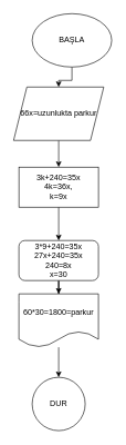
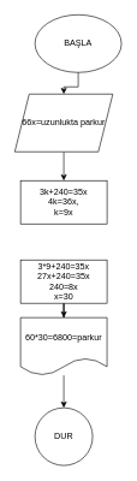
  <mxCell id="0" />
  <mxCell id="1" parent="0" />
  <mxCell id="2" value="DUR" style="ellipse;whiteSpace=wrap;html=1;aspect=fixed;" vertex="1" parent="1"><mxGeometry x="48" y="565" width="80" height="80" as="geometry" /></mxCell>
  <mxCell id="3" value="" style="edgeStyle=orthogonalEdgeStyle;rounded=0;orthogonalLoop=1;jettySize=auto;html=1;" edge="1" parent="1" source="4" target="6"><mxGeometry relative="1" as="geometry" /></mxCell>
  <mxCell id="4" value="BAŞLA" style="ellipse;whiteSpace=wrap;html=1;aspect=fixed;" vertex="1" parent="1"><mxGeometry x="48" y="20" width="120" height="80" as="geometry" /></mxCell>
  <mxCell id="5" value="" style="edgeStyle=orthogonalEdgeStyle;rounded=0;orthogonalLoop=1;jettySize=auto;html=1;" edge="1" parent="1" source="6" target="8"><mxGeometry relative="1" as="geometry" /></mxCell>
  <mxCell id="6" value="66x=uzunlukta parkur" style="shape=parallelogram;perimeter=parallelogramPerimeter;whiteSpace=wrap;html=1;fixedSize=1;" vertex="1" parent="1"><mxGeometry x="20" y="130" width="136" height="80" as="geometry" /></mxCell>
- <mxCell id="7" value="" style="edgeStyle=orthogonalEdgeStyle;rounded=0;orthogonalLoop=1;jettySize=auto;html=1;" edge="1" parent="1" source="8" target="10"><mxGeometry relative="1" as="geometry" /></mxCell>
  <mxCell id="8" value="3k+240=35x&lt;br&gt;4k=36x,&lt;br&gt;k=9x" style="rounded=0;whiteSpace=wrap;html=1;" vertex="1" parent="1"><mxGeometry x="28" y="250" width="120" height="60" as="geometry" /></mxCell>
  <mxCell id="9" value="" style="edgeStyle=orthogonalEdgeStyle;rounded=0;orthogonalLoop=1;jettySize=auto;html=1;" edge="1" parent="1" source="10" target="12"><mxGeometry relative="1" as="geometry" /></mxCell>
- <mxCell id="10" value="3*9+240=35x&lt;br&gt;27x+240=35x&lt;br&gt;240=8x&lt;br&gt;x=30" style="whiteSpace=wrap;html=1;rounded=1;" vertex="1" parent="1"><mxGeometry x="28" y="360" width="120" height="60" as="geometry" /></mxCell>
+ <mxCell id="10" value="3*9+240=35x&lt;br&gt;27x+240=35x&lt;br&gt;240=8x&lt;br&gt;x=30" style="rounded=0;whiteSpace=wrap;html=1;" vertex="1" parent="1"><mxGeometry x="28" y="360" width="120" height="60" as="geometry" /></mxCell>
  <mxCell id="11" value="" style="edgeStyle=orthogonalEdgeStyle;rounded=0;orthogonalLoop=1;jettySize=auto;html=1;" edge="1" parent="1" source="12" target="2"><mxGeometry relative="1" as="geometry" /></mxCell>
- <mxCell id="12" value="60*30=1800=parkur" style="shape=document;whiteSpace=wrap;html=1;boundedLbl=1;" vertex="1" parent="1"><mxGeometry x="28" y="440" width="120" height="80" as="geometry" /></mxCell>
+ <mxCell id="12" value="60*30=6800=parkur" style="shape=document;whiteSpace=wrap;html=1;boundedLbl=1;" vertex="1" parent="1"><mxGeometry x="28" y="440" width="120" height="80" as="geometry" /></mxCell>
